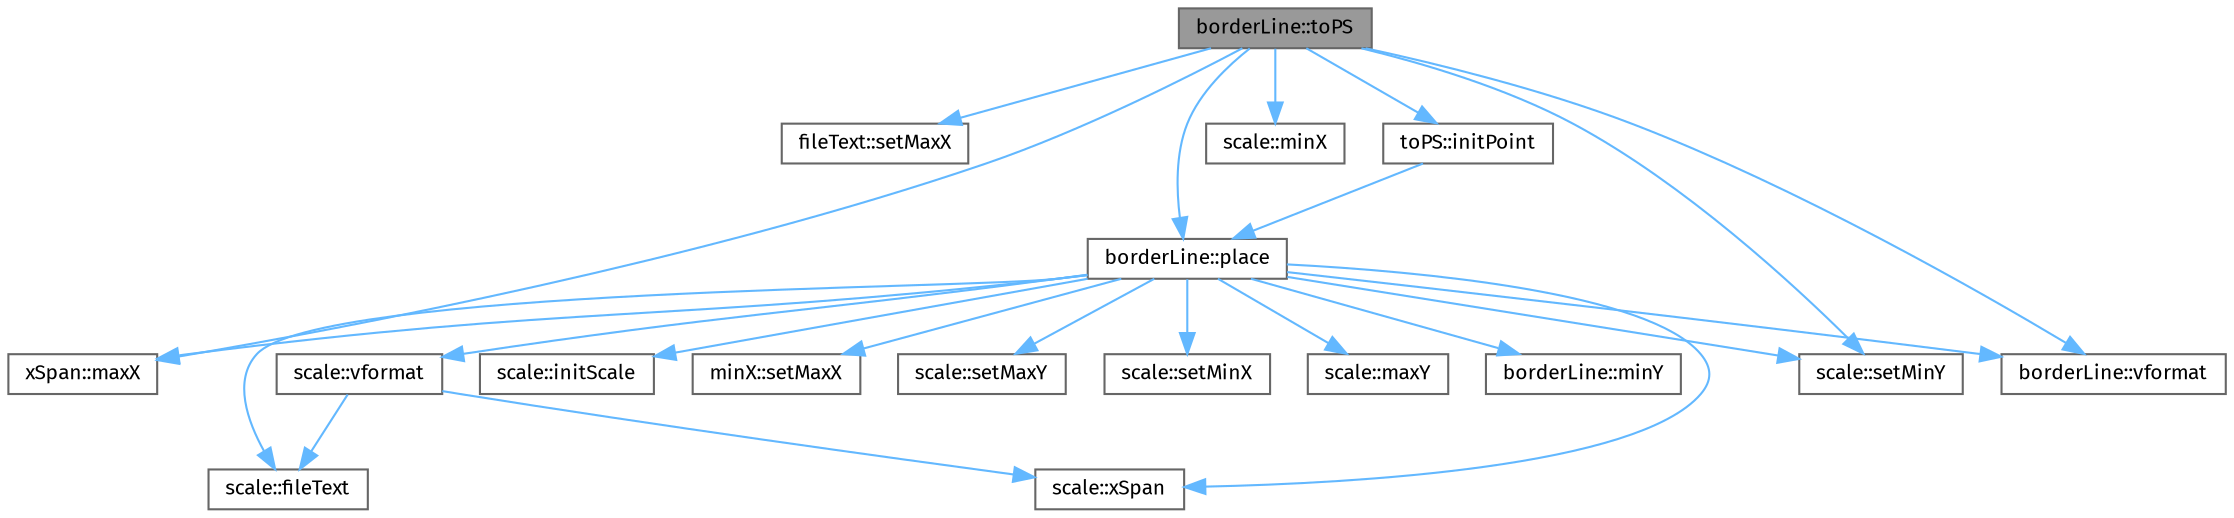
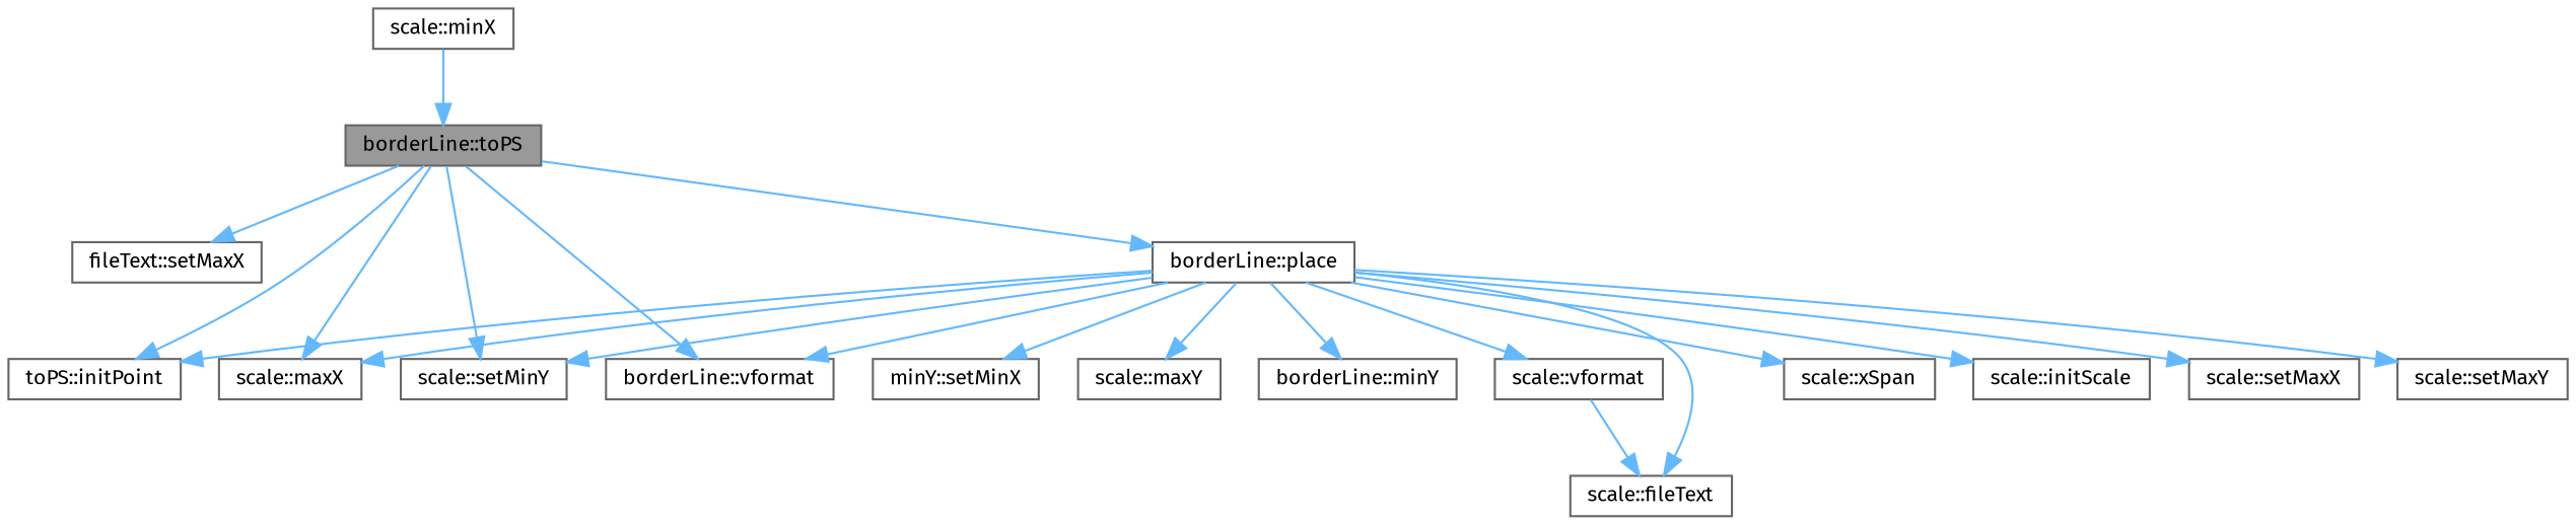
  digraph {
    fontname="Fira Sans"
    rankdir=TB
    node [color=grey40 fillcolor=white fontname="Fira Sans" fontsize=10 shape=box style=filled]
    edge [color=steelblue1 fontname="Fira Sans" fontsize=10 labelfontname=Helvetica labelfontsize=10 style=solid]
    n1 [color=gray40 fillcolor=grey60 fontcolor=black height=0.2 label="borderLine::toPS" width=0.4]
    n2 [height=0.2 label="fileText::setMaxX" width=0.4]
    n3 [height=0.2 label="toPS::initPoint" width=0.4]
-   n4 [height=0.2 label="xSpan::maxX" width=0.4]
+   n4 [height=0.2 label="scale::maxX" width=0.4]
    n5 [height=0.2 label="scale::minX" width=0.4]
    n6 [height=0.2 label="borderLine::place" width=0.4]
    n7 [height=0.2 label="scale::setMinY" width=0.4]
    n8 [height=0.2 label="borderLine::vformat" width=0.4]
    n9 [height=0.2 label="scale::initScale" width=0.4]
-   n10 [height=0.2 label="minX::setMaxX" width=0.4]
+   n10 [height=0.2 label="scale::setMaxX" width=0.4]
    n11 [height=0.2 label="scale::setMaxY" width=0.4]
-   n12 [height=0.2 label="scale::setMinX" width=0.4]
+   n12 [height=0.2 label="minY::setMinX" width=0.4]
    n13 [height=0.2 label="scale::maxY" width=0.4]
    n14 [height=0.2 label="borderLine::minY" width=0.4]
    n15 [height=0.2 label="scale::vformat" width=0.4]
    n16 [height=0.2 label="scale::xSpan" width=0.4]
    n17 [height=0.2 label="scale::fileText" width=0.4]
    n1 -> n2
    n1 -> n3
    n1 -> n4
-   n1 -> n5
+   n5 -> n1
    n1 -> n6
    n1 -> n7
    n1 -> n8
-   n3 -> n6
+   n6 -> n3
    n6 -> n4
    n6 -> n7
    n6 -> n8
    n6 -> n9
    n6 -> n10
    n6 -> n11
    n6 -> n12
    n6 -> n13
    n6 -> n14
    n6 -> n15
    n6 -> n16
    n6 -> n17
-   n15 -> n16
    n15 -> n17
  }
